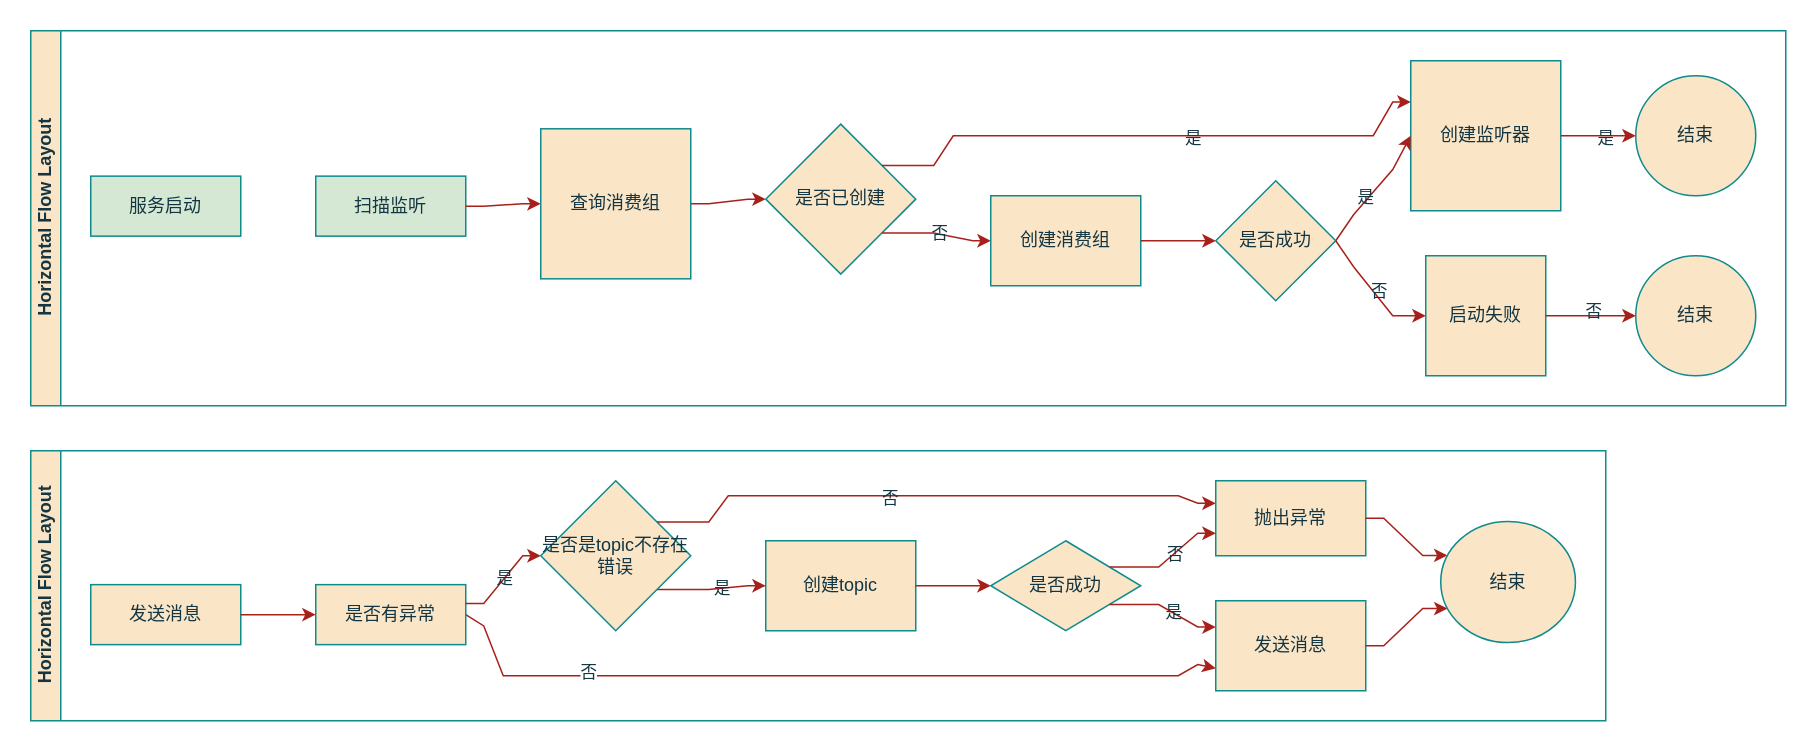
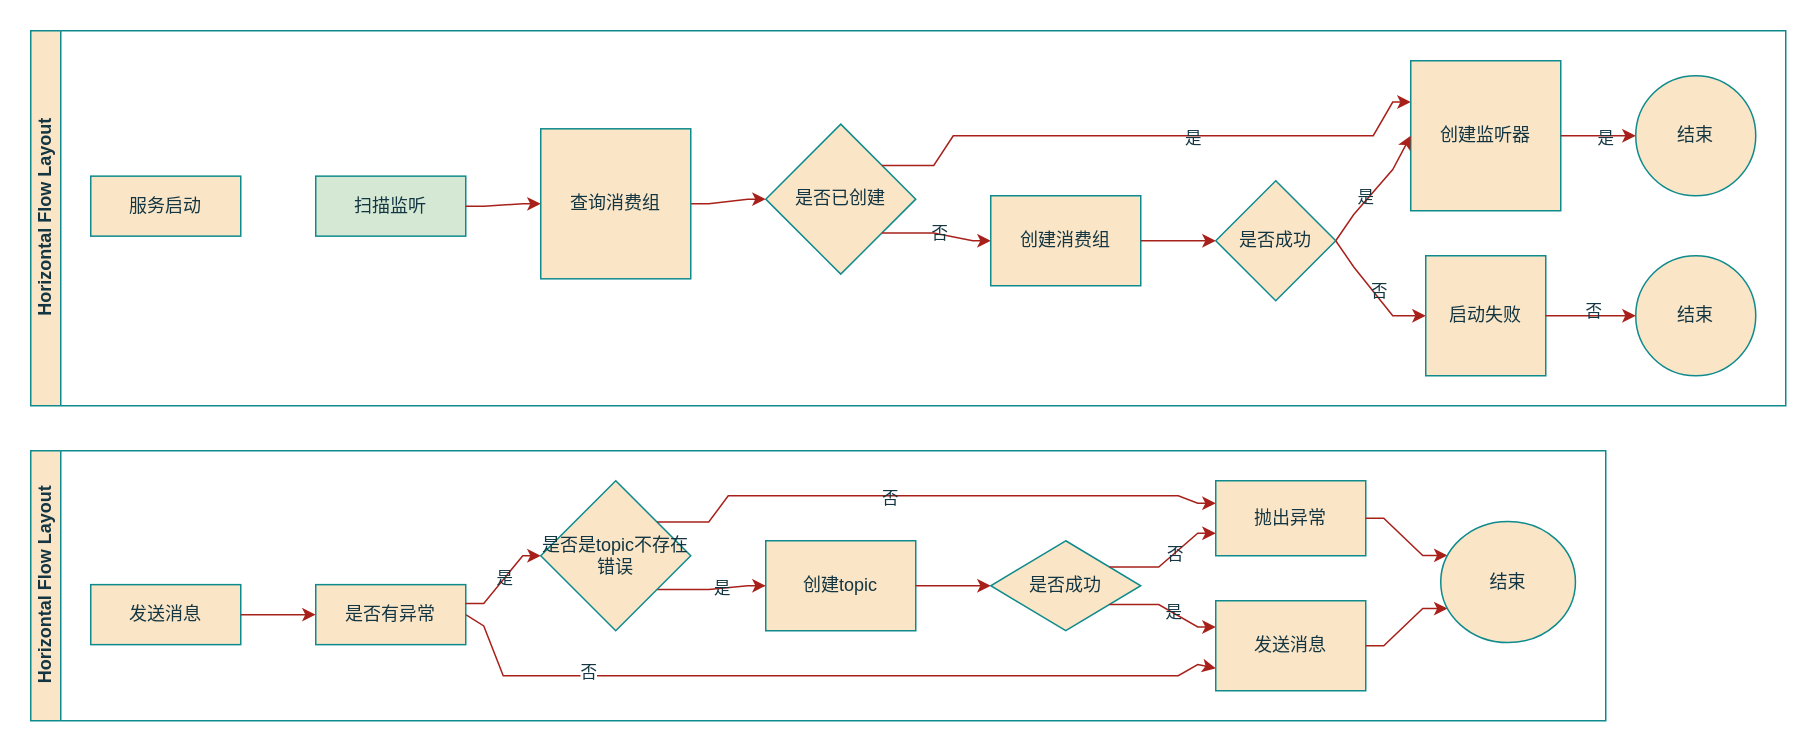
  <mxCell id="0" />
  <mxCell id="1" parent="0" />
  <mxCell id="2" value="Horizontal Flow Layout" style="swimlane;html=1;startSize=20;horizontal=0;childLayout=flowLayout;flowOrientation=west;resizable=0;interRankCellSpacing=50;containerType=tree;fontSize=12;labelBackgroundColor=none;fillColor=#FAE5C7;strokeColor=#0F8B8D;fontColor=#143642;" vertex="1" parent="1"><mxGeometry x="20" y="20" width="1170" height="250" as="geometry" /></mxCell>
- <mxCell id="3" value="服务启动" style="whiteSpace=wrap;html=1;labelBackgroundColor=none;fillColor=#d5e8d4;strokeColor=#0F8B8D;fontColor=#143642;" vertex="1" parent="2"><mxGeometry x="40" y="96.931" width="100" height="40" as="geometry" /></mxCell>
+ <mxCell id="3" value="服务启动" style="whiteSpace=wrap;html=1;labelBackgroundColor=none;fillColor=#FAE5C7;strokeColor=#0F8B8D;fontColor=#143642;" vertex="1" parent="2"><mxGeometry x="40" y="96.931" width="100" height="40" as="geometry" /></mxCell>
  <mxCell id="4" value="扫描监听" style="whiteSpace=wrap;html=1;labelBackgroundColor=none;fillColor=#d5e8d4;strokeColor=#0F8B8D;fontColor=#143642;" vertex="1" parent="2"><mxGeometry x="190" y="96.931" width="100" height="40" as="geometry" /></mxCell>
  <mxCell id="5" value="" style="edgeStyle=orthogonalEdgeStyle;rounded=0;orthogonalLoop=1;jettySize=auto;html=1;noEdgeStyle=1;orthogonal=1;labelBackgroundColor=none;fontColor=default;strokeColor=#A8201A;" edge="1" target="11" source="4" parent="2"><mxGeometry relative="1" as="geometry"><mxPoint x="2960" y="2005.926" as="sourcePoint" /><Array as="points"><mxPoint x="302" y="116.931" /><mxPoint x="328" y="115.373" /></Array></mxGeometry></mxCell>
  <mxCell id="6" value="是否已创建" style="whiteSpace=wrap;html=1;shape=rhombus;perimeter=rhombusPerimeter;labelBackgroundColor=none;fillColor=#FAE5C7;strokeColor=#0F8B8D;fontColor=#143642;" vertex="1" parent="2"><mxGeometry x="490" y="62.257" width="100" height="100" as="geometry" /></mxCell>
  <mxCell id="7" value="" style="edgeStyle=orthogonalEdgeStyle;rounded=0;orthogonalLoop=1;jettySize=auto;html=1;noEdgeStyle=1;orthogonal=1;labelBackgroundColor=none;fontColor=default;strokeColor=#A8201A;" edge="1" target="9" source="6" parent="2"><mxGeometry relative="1" as="geometry"><mxPoint x="3010" y="1915.926" as="sourcePoint" /><Array as="points"><mxPoint x="602" y="89.757" /><mxPoint x="615" y="70" /><mxPoint x="765" y="70" /><mxPoint x="765" y="70" /><mxPoint x="895" y="70" /><mxPoint x="908" y="47.5" /></Array></mxGeometry></mxCell>
  <mxCell id="8" value="是" style="edgeLabel;html=1;align=center;verticalAlign=middle;resizable=0;points=[];labelBackgroundColor=none;fontColor=#143642;" vertex="1" connectable="0" parent="7"><mxGeometry x="0.16" y="-1" relative="1" as="geometry"><mxPoint as="offset" /></mxGeometry></mxCell>
  <mxCell id="9" value="创建监听器" style="whiteSpace=wrap;html=1;shape=label;rounded=0;labelBackgroundColor=none;fillColor=#FAE5C7;strokeColor=#0F8B8D;fontColor=#143642;" vertex="1" parent="2"><mxGeometry x="920" y="20" width="100" height="100" as="geometry" /></mxCell>
  <mxCell id="10" value="" style="edgeStyle=orthogonalEdgeStyle;rounded=0;orthogonalLoop=1;jettySize=auto;html=1;noEdgeStyle=1;orthogonal=1;labelBackgroundColor=none;fontColor=default;strokeColor=#A8201A;" edge="1" target="6" source="11" parent="2"><mxGeometry relative="1" as="geometry"><mxPoint x="2710" y="1835.926" as="sourcePoint" /><Array as="points"><mxPoint x="452" y="115.373" /><mxPoint x="478" y="112.257" /></Array></mxGeometry></mxCell>
  <mxCell id="11" value="查询消费组" style="whiteSpace=wrap;html=1;shape=label;rounded=0;labelBackgroundColor=none;fillColor=#FAE5C7;strokeColor=#0F8B8D;fontColor=#143642;" vertex="1" parent="2"><mxGeometry x="340" y="65.373" width="100" height="100" as="geometry" /></mxCell>
  <mxCell id="12" value="" style="edgeStyle=orthogonalEdgeStyle;rounded=0;orthogonalLoop=1;jettySize=auto;html=1;noEdgeStyle=1;orthogonal=1;labelBackgroundColor=none;fontColor=default;strokeColor=#A8201A;" edge="1" target="16" source="6" parent="2"><mxGeometry relative="1" as="geometry"><mxPoint x="2540" y="1675.926" as="sourcePoint" /><Array as="points"><mxPoint x="602" y="134.757" /><mxPoint x="628" y="140" /></Array></mxGeometry></mxCell>
  <mxCell id="13" value="否" style="edgeLabel;html=1;align=center;verticalAlign=middle;resizable=0;points=[];labelBackgroundColor=none;fontColor=#143642;" vertex="1" connectable="0" parent="12"><mxGeometry x="0.038" y="1" relative="1" as="geometry"><mxPoint as="offset" /></mxGeometry></mxCell>
  <mxCell id="14" style="edgeStyle=orthogonalEdgeStyle;rounded=0;orthogonalLoop=1;jettySize=auto;html=1;exitX=1;exitY=0.5;exitDx=0;exitDy=0;entryX=0;entryY=0.5;entryDx=0;entryDy=0;noEdgeStyle=1;orthogonal=1;labelBackgroundColor=none;fontColor=default;strokeColor=#A8201A;" edge="1" parent="2" source="18" target="9"><mxGeometry relative="1" as="geometry"><Array as="points"><mxPoint x="882" y="122.5" /><mxPoint x="908" y="92.5" /></Array></mxGeometry></mxCell>
  <mxCell id="15" value="是" style="edgeLabel;html=1;align=center;verticalAlign=middle;resizable=0;points=[];labelBackgroundColor=none;fontColor=#143642;" vertex="1" connectable="0" parent="14"><mxGeometry x="-0.195" y="3" relative="1" as="geometry"><mxPoint x="1" as="offset" /></mxGeometry></mxCell>
  <mxCell id="16" value="创建消费组" style="whiteSpace=wrap;html=1;shape=label;rounded=0;labelBackgroundColor=none;fillColor=#FAE5C7;strokeColor=#0F8B8D;fontColor=#143642;" vertex="1" parent="2"><mxGeometry x="640" y="110" width="100" height="60" as="geometry" /></mxCell>
  <mxCell id="17" value="" style="edgeStyle=orthogonalEdgeStyle;rounded=0;orthogonalLoop=1;jettySize=auto;html=1;exitX=1;exitY=0.5;exitDx=0;exitDy=0;entryX=0;entryY=0.5;entryDx=0;entryDy=0;noEdgeStyle=1;orthogonal=1;labelBackgroundColor=none;fontColor=default;strokeColor=#A8201A;" edge="1" parent="2" source="16" target="18"><mxGeometry relative="1" as="geometry"><mxPoint x="1814" y="1057.778" as="sourcePoint" /><mxPoint x="1864" y="1027.778" as="targetPoint" /><Array as="points"><mxPoint x="752" y="140" /><mxPoint x="778" y="140" /></Array></mxGeometry></mxCell>
  <mxCell id="18" value="是否成功" style="rhombus;whiteSpace=wrap;html=1;labelBackgroundColor=none;fillColor=#FAE5C7;strokeColor=#0F8B8D;fontColor=#143642;" vertex="1" parent="2"><mxGeometry x="790" y="100" width="80" height="80" as="geometry" /></mxCell>
  <mxCell id="19" value="" style="edgeStyle=orthogonalEdgeStyle;rounded=0;orthogonalLoop=1;jettySize=auto;html=1;noEdgeStyle=1;orthogonal=1;labelBackgroundColor=none;fontColor=default;strokeColor=#A8201A;" edge="1" target="21" source="9" parent="2"><mxGeometry relative="1" as="geometry"><mxPoint x="1402" y="817.778" as="sourcePoint" /><Array as="points"><mxPoint x="1032" y="70" /><mxPoint x="1058" y="70" /></Array></mxGeometry></mxCell>
  <mxCell id="20" value="是" style="edgeLabel;html=1;align=center;verticalAlign=middle;resizable=0;points=[];labelBackgroundColor=none;fontColor=#143642;" vertex="1" connectable="0" parent="19"><mxGeometry x="0.16" y="-1" relative="1" as="geometry"><mxPoint as="offset" /></mxGeometry></mxCell>
  <mxCell id="21" value="结束" style="whiteSpace=wrap;html=1;shape=ellipse;rounded=0;perimeter=ellipsePerimeter;aspect=fixed;labelBackgroundColor=none;fillColor=#FAE5C7;strokeColor=#0F8B8D;fontColor=#143642;" vertex="1" parent="2"><mxGeometry x="1070" y="30" width="80" height="80" as="geometry" /></mxCell>
  <mxCell id="22" value="" style="edgeStyle=orthogonalEdgeStyle;rounded=0;orthogonalLoop=1;jettySize=auto;html=1;exitX=1;exitY=0.5;exitDx=0;exitDy=0;entryX=0;entryY=0.5;entryDx=0;entryDy=0;noEdgeStyle=1;orthogonal=1;labelBackgroundColor=none;fontColor=default;strokeColor=#A8201A;" edge="1" target="24" source="18" parent="2"><mxGeometry relative="1" as="geometry"><mxPoint x="1454" y="764" as="sourcePoint" /><mxPoint x="1898" y="1347.778" as="targetPoint" /><Array as="points"><mxPoint x="882" y="157.5" /><mxPoint x="908" y="190" /></Array></mxGeometry></mxCell>
  <mxCell id="23" value="否" style="edgeLabel;html=1;align=center;verticalAlign=middle;resizable=0;points=[];labelBackgroundColor=none;fontColor=#143642;" vertex="1" connectable="0" parent="22"><mxGeometry x="0.069" y="4" relative="1" as="geometry"><mxPoint x="-1" as="offset" /></mxGeometry></mxCell>
  <mxCell id="24" value="启动失败" style="whiteSpace=wrap;html=1;rounded=0;labelBackgroundColor=none;fillColor=#FAE5C7;strokeColor=#0F8B8D;fontColor=#143642;" vertex="1" parent="2"><mxGeometry x="930" y="150" width="80" height="80" as="geometry" /></mxCell>
  <mxCell id="25" value="" style="edgeStyle=orthogonalEdgeStyle;rounded=0;orthogonalLoop=1;jettySize=auto;html=1;exitX=1;exitY=0.5;exitDx=0;exitDy=0;entryX=0;entryY=0.5;entryDx=0;entryDy=0;noEdgeStyle=1;orthogonal=1;labelBackgroundColor=none;fontColor=default;strokeColor=#A8201A;" edge="1" target="27" source="24" parent="2"><mxGeometry relative="1" as="geometry"><mxPoint x="1384" y="700" as="sourcePoint" /><mxPoint x="1932" y="1667.778" as="targetPoint" /><Array as="points"><mxPoint x="1032" y="190" /><mxPoint x="1058" y="190" /></Array></mxGeometry></mxCell>
  <mxCell id="26" value="否" style="edgeLabel;html=1;align=center;verticalAlign=middle;resizable=0;points=[];labelBackgroundColor=none;fontColor=#143642;" vertex="1" connectable="0" parent="25"><mxGeometry x="0.069" y="4" relative="1" as="geometry"><mxPoint x="-1" as="offset" /></mxGeometry></mxCell>
  <mxCell id="27" value="结束" style="whiteSpace=wrap;html=1;rounded=0;shape=ellipse;perimeter=ellipsePerimeter;aspect=fixed;labelBackgroundColor=none;fillColor=#FAE5C7;strokeColor=#0F8B8D;fontColor=#143642;" vertex="1" parent="2"><mxGeometry x="1070" y="150" width="80" height="80" as="geometry" /></mxCell>
  <mxCell id="28" value="Horizontal Flow Layout" style="swimlane;html=1;startSize=20;horizontal=0;childLayout=flowLayout;flowOrientation=west;resizable=0;interRankCellSpacing=50;containerType=tree;fontSize=12;labelBackgroundColor=none;fillColor=#FAE5C7;strokeColor=#0F8B8D;fontColor=#143642;" vertex="1" parent="1"><mxGeometry x="20" y="300" width="1050" height="180" as="geometry" /></mxCell>
  <mxCell id="29" value="发送消息" style="whiteSpace=wrap;html=1;labelBackgroundColor=none;fillColor=#FAE5C7;strokeColor=#0F8B8D;fontColor=#143642;" vertex="1" parent="28"><mxGeometry x="40" y="89.259" width="100" height="40" as="geometry" /></mxCell>
  <mxCell id="30" value="" style="edgeStyle=orthogonalEdgeStyle;rounded=0;orthogonalLoop=1;jettySize=auto;html=1;noEdgeStyle=1;orthogonal=1;labelBackgroundColor=none;fontColor=default;strokeColor=#A8201A;" edge="1" parent="28" source="29" target="33"><mxGeometry relative="1" as="geometry"><Array as="points"><mxPoint x="152" y="109.259" /><mxPoint x="178" y="109.259" /></Array></mxGeometry></mxCell>
  <mxCell id="31" style="edgeStyle=orthogonalEdgeStyle;rounded=0;orthogonalLoop=1;jettySize=auto;html=1;exitX=1;exitY=0.5;exitDx=0;exitDy=0;entryX=0;entryY=0.75;entryDx=0;entryDy=0;strokeColor=#A8201A;fontColor=#143642;fillColor=#FAE5C7;noEdgeStyle=1;orthogonal=1;" edge="1" parent="28" source="33" target="48"><mxGeometry relative="1" as="geometry"><Array as="points"><mxPoint x="302" y="116.759" /><mxPoint x="315" y="150" /><mxPoint x="465" y="150" /><mxPoint x="465" y="150" /><mxPoint x="615" y="150" /><mxPoint x="615" y="150" /><mxPoint x="765" y="150" /><mxPoint x="778" y="142.5" /></Array></mxGeometry></mxCell>
  <mxCell id="32" value="否" style="edgeLabel;html=1;align=center;verticalAlign=middle;resizable=0;points=[];fontColor=#143642;" vertex="1" connectable="0" parent="31"><mxGeometry x="-0.598" y="3" relative="1" as="geometry"><mxPoint as="offset" /></mxGeometry></mxCell>
  <mxCell id="33" value="是否有异常" style="whiteSpace=wrap;html=1;labelBackgroundColor=none;fillColor=#FAE5C7;strokeColor=#0F8B8D;fontColor=#143642;" vertex="1" parent="28"><mxGeometry x="190" y="89.259" width="100" height="40" as="geometry" /></mxCell>
  <mxCell id="34" value="" style="edgeStyle=orthogonalEdgeStyle;rounded=0;orthogonalLoop=1;jettySize=auto;html=1;noEdgeStyle=1;orthogonal=1;labelBackgroundColor=none;fontColor=default;strokeColor=#A8201A;" edge="1" parent="28" source="33" target="39"><mxGeometry relative="1" as="geometry"><mxPoint x="4640" y="2735" as="sourcePoint" /><Array as="points"><mxPoint x="302" y="101.759" /><mxPoint x="328" y="70" /></Array></mxGeometry></mxCell>
  <mxCell id="35" value="是" style="edgeLabel;html=1;align=center;verticalAlign=middle;resizable=0;points=[];labelBackgroundColor=none;fontColor=#143642;" vertex="1" connectable="0" parent="34"><mxGeometry x="0.037" relative="1" as="geometry"><mxPoint as="offset" /></mxGeometry></mxCell>
  <mxCell id="36" value="创建topic" style="whiteSpace=wrap;html=1;shape=label;rounded=0;labelBackgroundColor=none;fillColor=#FAE5C7;strokeColor=#0F8B8D;fontColor=#143642;" vertex="1" parent="28"><mxGeometry x="490" y="60" width="100" height="60" as="geometry" /></mxCell>
  <mxCell id="37" value="" style="edgeStyle=orthogonalEdgeStyle;rounded=0;orthogonalLoop=1;jettySize=auto;html=1;noEdgeStyle=1;orthogonal=1;labelBackgroundColor=none;fontColor=default;strokeColor=#A8201A;" edge="1" parent="28" source="39" target="36"><mxGeometry relative="1" as="geometry"><mxPoint x="4390" y="2565" as="sourcePoint" /><Array as="points"><mxPoint x="452" y="92.5" /><mxPoint x="478" y="90" /></Array></mxGeometry></mxCell>
  <mxCell id="38" value="是" style="edgeLabel;html=1;align=center;verticalAlign=middle;resizable=0;points=[];labelBackgroundColor=none;fontColor=#143642;" vertex="1" connectable="0" parent="37"><mxGeometry x="0.154" relative="1" as="geometry"><mxPoint x="1" as="offset" /></mxGeometry></mxCell>
  <mxCell id="39" value="是否是topic不存在错误" style="whiteSpace=wrap;html=1;shape=rhombus;rounded=0;perimeter=rhombusPerimeter;labelBackgroundColor=none;fillColor=#FAE5C7;strokeColor=#0F8B8D;fontColor=#143642;" vertex="1" parent="28"><mxGeometry x="340" y="20" width="100" height="100" as="geometry" /></mxCell>
  <mxCell id="40" value="" style="edgeStyle=orthogonalEdgeStyle;rounded=0;orthogonalLoop=1;jettySize=auto;html=1;noEdgeStyle=1;orthogonal=1;labelBackgroundColor=none;fontColor=default;strokeColor=#A8201A;" edge="1" target="42" source="39" parent="28"><mxGeometry relative="1" as="geometry"><mxPoint x="3100" y="2025" as="sourcePoint" /><Array as="points"><mxPoint x="452" y="47.5" /><mxPoint x="465" y="30" /><mxPoint x="615" y="30" /><mxPoint x="615" y="30" /><mxPoint x="765" y="30" /><mxPoint x="778" y="35" /></Array></mxGeometry></mxCell>
  <mxCell id="41" value="否" style="edgeLabel;html=1;align=center;verticalAlign=middle;resizable=0;points=[];labelBackgroundColor=none;fontColor=#143642;" vertex="1" connectable="0" parent="40"><mxGeometry x="-0.143" y="-1" relative="1" as="geometry"><mxPoint as="offset" /></mxGeometry></mxCell>
  <mxCell id="42" value="抛出异常" style="whiteSpace=wrap;html=1;shape=label;rounded=0;labelBackgroundColor=none;fillColor=#FAE5C7;strokeColor=#0F8B8D;fontColor=#143642;" vertex="1" parent="28"><mxGeometry x="790" y="20" width="100" height="50" as="geometry" /></mxCell>
  <mxCell id="43" value="" style="edgeStyle=orthogonalEdgeStyle;rounded=0;orthogonalLoop=1;jettySize=auto;html=1;noEdgeStyle=1;orthogonal=1;labelBackgroundColor=none;fontColor=default;strokeColor=#A8201A;" edge="1" target="52" source="42" parent="28"><mxGeometry relative="1" as="geometry"><mxPoint x="2730" y="1788" as="sourcePoint" /><Array as="points"><mxPoint x="902" y="45" /><mxPoint x="928" y="69.792" /></Array></mxGeometry></mxCell>
  <mxCell id="44" value="" style="edgeStyle=orthogonalEdgeStyle;rounded=0;orthogonalLoop=1;jettySize=auto;html=1;noEdgeStyle=1;orthogonal=1;labelBackgroundColor=none;fontColor=default;strokeColor=#A8201A;" edge="1" target="45" source="36" parent="28"><mxGeometry relative="1" as="geometry"><mxPoint x="1652" y="1248" as="sourcePoint" /><Array as="points"><mxPoint x="602" y="90" /><mxPoint x="628" y="90" /></Array></mxGeometry></mxCell>
  <mxCell id="45" value="是否成功" style="whiteSpace=wrap;html=1;shape=rhombus;rounded=0;labelBackgroundColor=none;fillColor=#FAE5C7;strokeColor=#0F8B8D;fontColor=#143642;perimeter=rhombusPerimeter;" vertex="1" parent="28"><mxGeometry x="640" y="60" width="100" height="60" as="geometry" /></mxCell>
  <mxCell id="46" value="" style="edgeStyle=orthogonalEdgeStyle;rounded=0;orthogonalLoop=1;jettySize=auto;html=1;noEdgeStyle=1;orthogonal=1;labelBackgroundColor=none;fontColor=default;strokeColor=#A8201A;" edge="1" target="48" source="45" parent="28"><mxGeometry relative="1" as="geometry"><mxPoint x="1704" y="1210" as="sourcePoint" /><Array as="points"><mxPoint x="752" y="102.5" /><mxPoint x="778" y="117.5" /></Array></mxGeometry></mxCell>
  <mxCell id="47" value="是" style="edgeLabel;html=1;align=center;verticalAlign=middle;resizable=0;points=[];labelBackgroundColor=none;fontColor=#143642;" vertex="1" connectable="0" parent="46"><mxGeometry x="0.154" relative="1" as="geometry"><mxPoint x="1" as="offset" /></mxGeometry></mxCell>
  <mxCell id="48" value="发送消息" style="whiteSpace=wrap;html=1;shape=label;rounded=0;labelBackgroundColor=none;fillColor=#FAE5C7;strokeColor=#0F8B8D;fontColor=#143642;" vertex="1" parent="28"><mxGeometry x="790" y="100" width="100" height="60" as="geometry" /></mxCell>
  <mxCell id="49" value="" style="edgeStyle=orthogonalEdgeStyle;rounded=0;orthogonalLoop=1;jettySize=auto;html=1;noEdgeStyle=1;orthogonal=1;labelBackgroundColor=none;fontColor=default;strokeColor=#A8201A;" edge="1" target="42" source="45" parent="28"><mxGeometry relative="1" as="geometry"><mxPoint x="1584" y="1150" as="sourcePoint" /><Array as="points"><mxPoint x="752" y="77.5" /><mxPoint x="778" y="55" /></Array></mxGeometry></mxCell>
  <mxCell id="50" value="否" style="edgeLabel;html=1;align=center;verticalAlign=middle;resizable=0;points=[];labelBackgroundColor=none;fontColor=#143642;" vertex="1" connectable="0" parent="49"><mxGeometry x="0.154" relative="1" as="geometry"><mxPoint x="1" as="offset" /></mxGeometry></mxCell>
  <mxCell id="51" value="" style="edgeStyle=orthogonalEdgeStyle;rounded=0;orthogonalLoop=1;jettySize=auto;html=1;noEdgeStyle=1;orthogonal=1;labelBackgroundColor=none;fontColor=default;strokeColor=#A8201A;" edge="1" target="52" source="48" parent="28"><mxGeometry relative="1" as="geometry"><mxPoint x="1313" y="943" as="sourcePoint" /><Array as="points"><mxPoint x="902" y="130" /><mxPoint x="928" y="105.207" /></Array></mxGeometry></mxCell>
  <mxCell id="52" value="结束" style="whiteSpace=wrap;html=1;shape=ellipse;rounded=0;labelBackgroundColor=none;fillColor=#FAE5C7;strokeColor=#0F8B8D;fontColor=#143642;perimeter=ellipsePerimeter;" vertex="1" parent="28"><mxGeometry x="940" y="47.085" width="89.81" height="80.83" as="geometry" /></mxCell>
